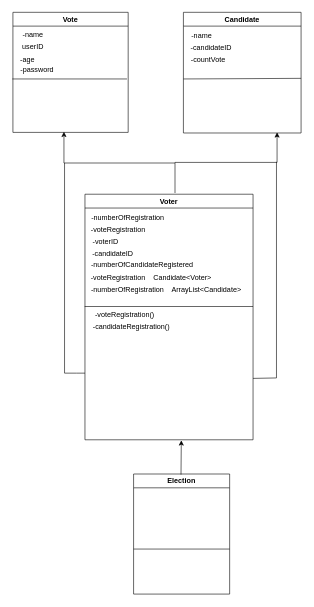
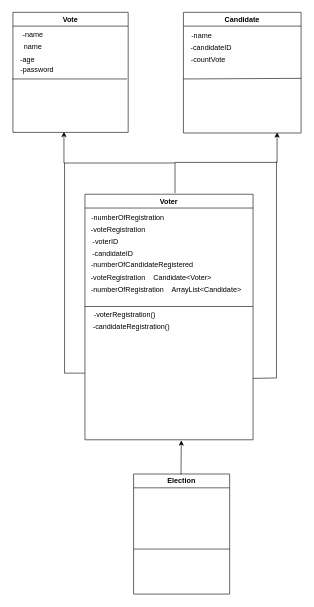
  <mxCell id="0" />
  <mxCell id="1" parent="0" />
  <mxCell id="2" value="Vote" style="swimlane;whiteSpace=wrap;html=1;startSize=23;" parent="1" vertex="1"><mxGeometry x="21" y="20" width="192" height="200" as="geometry" /></mxCell>
  <mxCell id="3" value="-password" style="text;html=1;align=center;verticalAlign=middle;resizable=0;points=[];autosize=1;strokeColor=none;fillColor=none;" parent="2" vertex="1"><mxGeometry y="81" width="80" height="30" as="geometry" /></mxCell>
  <mxCell id="4" value="-age" style="text;html=1;align=center;verticalAlign=middle;resizable=0;points=[];autosize=1;strokeColor=none;fillColor=none;" parent="2" vertex="1"><mxGeometry x="-1" y="65" width="50" height="30" as="geometry" /></mxCell>
- <mxCell id="5" value="userID" style="text;html=1;align=center;verticalAlign=middle;resizable=0;points=[];autosize=1;strokeColor=none;fillColor=none;" parent="2" vertex="1"><mxGeometry x="3" y="42" width="60" height="30" as="geometry" /></mxCell>
+ <mxCell id="5" value="name" style="text;html=1;align=center;verticalAlign=middle;resizable=0;points=[];autosize=1;strokeColor=none;fillColor=none;" parent="2" vertex="1"><mxGeometry x="3" y="42" width="60" height="30" as="geometry" /></mxCell>
  <mxCell id="6" value="-name" style="text;html=1;align=center;verticalAlign=middle;resizable=0;points=[];autosize=1;strokeColor=none;fillColor=none;" parent="2" vertex="1"><mxGeometry x="3" y="23" width="60" height="30" as="geometry" /></mxCell>
  <mxCell id="7" value="" style="endArrow=none;html=1;rounded=0;" parent="2" edge="1"><mxGeometry width="50" height="50" relative="1" as="geometry"><mxPoint x="-1" y="111" as="sourcePoint" /><mxPoint x="190" y="111" as="targetPoint" /></mxGeometry></mxCell>
  <mxCell id="8" value="Candidate" style="swimlane;whiteSpace=wrap;html=1;" parent="1" vertex="1"><mxGeometry x="305" y="20" width="196" height="201" as="geometry" /></mxCell>
  <mxCell id="9" value="" style="endArrow=none;html=1;rounded=0;" parent="8" edge="1"><mxGeometry width="50" height="50" relative="1" as="geometry"><mxPoint y="111" as="sourcePoint" /><mxPoint x="196" y="110" as="targetPoint" /></mxGeometry></mxCell>
  <mxCell id="10" value="Voter" style="swimlane;whiteSpace=wrap;html=1;startSize=23;" parent="1" vertex="1"><mxGeometry x="141" y="323" width="280" height="409" as="geometry" /></mxCell>
  <mxCell id="11" value="" style="endArrow=none;html=1;rounded=0;" parent="10" edge="1"><mxGeometry width="50" height="50" relative="1" as="geometry"><mxPoint x="-0.5" y="187" as="sourcePoint" /><mxPoint x="280" y="187" as="targetPoint" /></mxGeometry></mxCell>
  <mxCell id="12" value="-numberOfRegistration" style="text;html=1;align=center;verticalAlign=middle;resizable=0;points=[];autosize=1;strokeColor=none;fillColor=none;" vertex="1" parent="10"><mxGeometry x="1" y="24" width="140" height="30" as="geometry" /></mxCell>
  <mxCell id="13" value="" style="endArrow=classic;html=1;rounded=0;" parent="1" edge="1"><mxGeometry width="50" height="50" relative="1" as="geometry"><mxPoint x="291" y="321" as="sourcePoint" /><mxPoint x="461" y="220" as="targetPoint" /><Array as="points"><mxPoint x="291" y="270" /><mxPoint x="461" y="270" /></Array></mxGeometry></mxCell>
  <mxCell id="14" value="" style="endArrow=classic;html=1;rounded=0;" parent="1" edge="1"><mxGeometry width="50" height="50" relative="1" as="geometry"><mxPoint x="291" y="271" as="sourcePoint" /><mxPoint x="106" y="219" as="targetPoint" /><Array as="points"><mxPoint x="106" y="271" /></Array></mxGeometry></mxCell>
  <mxCell id="15" value="Election" style="swimlane;whiteSpace=wrap;html=1;" parent="1" vertex="1"><mxGeometry x="222" y="789" width="160" height="200" as="geometry" /></mxCell>
  <mxCell id="16" value="" style="endArrow=none;html=1;rounded=0;" parent="15" edge="1"><mxGeometry width="50" height="50" relative="1" as="geometry"><mxPoint y="125" as="sourcePoint" /><mxPoint x="160" y="125" as="targetPoint" /></mxGeometry></mxCell>
  <mxCell id="17" value="" style="endArrow=none;html=1;rounded=0;exitX=1;exitY=0.75;exitDx=0;exitDy=0;" parent="1" edge="1" source="10"><mxGeometry width="50" height="50" relative="1" as="geometry"><mxPoint x="370" y="629" as="sourcePoint" /><mxPoint x="460" y="269" as="targetPoint" /><Array as="points"><mxPoint x="460" y="629" /></Array></mxGeometry></mxCell>
  <mxCell id="18" value="" style="endArrow=none;html=1;rounded=0;" parent="1" edge="1"><mxGeometry width="50" height="50" relative="1" as="geometry"><mxPoint x="141" y="621" as="sourcePoint" /><mxPoint x="107" y="271" as="targetPoint" /><Array as="points"><mxPoint x="127" y="621" /><mxPoint x="107" y="621" /></Array></mxGeometry></mxCell>
  <mxCell id="19" value="" style="endArrow=classic;html=1;rounded=0;" parent="1" edge="1"><mxGeometry width="50" height="50" relative="1" as="geometry"><mxPoint x="301" y="790" as="sourcePoint" /><mxPoint x="301.5" y="733" as="targetPoint" /></mxGeometry></mxCell>
  <mxCell id="20" value="-name" style="text;html=1;align=center;verticalAlign=middle;resizable=0;points=[];autosize=1;strokeColor=none;fillColor=none;" parent="1" vertex="1"><mxGeometry x="305" y="44" width="60" height="30" as="geometry" /></mxCell>
  <mxCell id="21" value="-candidateID" style="text;html=1;align=center;verticalAlign=middle;resizable=0;points=[];autosize=1;strokeColor=none;fillColor=none;" parent="1" vertex="1"><mxGeometry x="306" y="64" width="90" height="30" as="geometry" /></mxCell>
  <mxCell id="22" value="-countVote" style="text;html=1;align=center;verticalAlign=middle;resizable=0;points=[];autosize=1;strokeColor=none;fillColor=none;" parent="1" vertex="1"><mxGeometry x="306" y="85" width="80" height="30" as="geometry" /></mxCell>
  <mxCell id="23" value="-voteRegistration" style="text;html=1;align=center;verticalAlign=middle;resizable=0;points=[];autosize=1;strokeColor=none;fillColor=none;" vertex="1" parent="1"><mxGeometry x="141" y="368" width="110" height="30" as="geometry" /></mxCell>
  <mxCell id="24" value="-voterID" style="text;html=1;align=center;verticalAlign=middle;resizable=0;points=[];autosize=1;strokeColor=none;fillColor=none;" vertex="1" parent="1"><mxGeometry x="140" y="388" width="70" height="30" as="geometry" /></mxCell>
  <mxCell id="25" value="-candidateID" style="text;html=1;align=center;verticalAlign=middle;resizable=0;points=[];autosize=1;strokeColor=none;fillColor=none;" vertex="1" parent="1"><mxGeometry x="142" y="407" width="90" height="30" as="geometry" /></mxCell>
  <mxCell id="26" value="-numberOfCandidateRegistered" style="text;html=1;align=center;verticalAlign=middle;resizable=0;points=[];autosize=1;strokeColor=none;fillColor=none;" vertex="1" parent="1"><mxGeometry x="141" y="426" width="190" height="30" as="geometry" /></mxCell>
  <mxCell id="27" value="-voteRegistration&amp;nbsp; &amp;nbsp; Candidate&amp;lt;Voter&amp;gt;" style="text;html=1;align=center;verticalAlign=middle;resizable=0;points=[];autosize=1;strokeColor=none;fillColor=none;" vertex="1" parent="1"><mxGeometry x="141" y="447" width="220" height="30" as="geometry" /></mxCell>
  <mxCell id="28" value="-numberOfRegistration&amp;nbsp; &amp;nbsp; ArrayList&amp;lt;Candidate&amp;gt;" style="text;html=1;align=center;verticalAlign=middle;resizable=0;points=[];autosize=1;strokeColor=none;fillColor=none;" vertex="1" parent="1"><mxGeometry x="141" y="468" width="270" height="30" as="geometry" /></mxCell>
- <mxCell id="29" value="-voteRegistration()" style="text;html=1;align=center;verticalAlign=middle;resizable=0;points=[];autosize=1;strokeColor=none;fillColor=none;" vertex="1" parent="1"><mxGeometry x="142" y="509" width="130" height="30" as="geometry" /></mxCell>
+ <mxCell id="29" value="-voterRegistration()" style="text;html=1;align=center;verticalAlign=middle;resizable=0;points=[];autosize=1;strokeColor=none;fillColor=none;" vertex="1" parent="1"><mxGeometry x="142" y="509" width="130" height="30" as="geometry" /></mxCell>
  <mxCell id="30" value="-candidateRegistration()" style="text;html=1;align=center;verticalAlign=middle;resizable=0;points=[];autosize=1;strokeColor=none;fillColor=none;" vertex="1" parent="1"><mxGeometry x="143" y="529" width="150" height="30" as="geometry" /></mxCell>
